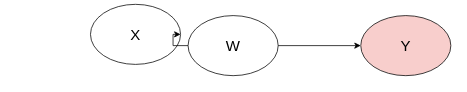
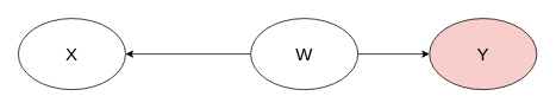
  <mxCell id="0" />
  <mxCell id="1" parent="0" />
- <mxCell id="2" value="&lt;font style=&quot;font-size: 20px&quot;&gt;X&lt;/font&gt;" style="ellipse;whiteSpace=wrap;html=1;" parent="1" vertex="1"><mxGeometry x="120" y="5" width="120" height="80" as="geometry" /></mxCell>
+ <mxCell id="2" value="&lt;font style=&quot;font-size: 20px&quot;&gt;X&lt;/font&gt;" style="ellipse;whiteSpace=wrap;html=1;" parent="1" vertex="1"><mxGeometry x="20" y="20" width="120" height="80" as="geometry" /></mxCell>
  <mxCell id="3" value="&lt;font style=&quot;font-size: 20px&quot;&gt;Y&lt;/font&gt;" style="ellipse;whiteSpace=wrap;html=1;fillColor=#f8cecc;" parent="1" vertex="1"><mxGeometry x="480" y="20" width="120" height="80" as="geometry" /></mxCell>
  <mxCell id="4" value="" style="edgeStyle=orthogonalEdgeStyle;rounded=0;orthogonalLoop=1;jettySize=auto;html=1;" edge="1" parent="1" source="5" target="2"><mxGeometry relative="1" as="geometry" /></mxCell>
- <mxCell id="5" value="&lt;font style=&quot;font-size: 20px&quot;&gt;W&lt;/font&gt;" style="ellipse;whiteSpace=wrap;html=1;" parent="1" vertex="1"><mxGeometry x="250" y="20" width="120" height="80" as="geometry" /></mxCell>
+ <mxCell id="5" value="&lt;font style=&quot;font-size: 20px&quot;&gt;W&lt;/font&gt;" style="ellipse;whiteSpace=wrap;html=1;" parent="1" vertex="1"><mxGeometry x="280" y="20" width="120" height="80" as="geometry" /></mxCell>
  <mxCell id="6" value="" style="endArrow=classic;html=1;exitX=1;exitY=0.5;exitDx=0;exitDy=0;entryX=0;entryY=0.5;entryDx=0;entryDy=0;" parent="1" source="5" target="3" edge="1"><mxGeometry width="50" height="50" relative="1" as="geometry"><mxPoint x="380" y="160" as="sourcePoint" /><mxPoint x="490" y="160" as="targetPoint" /></mxGeometry></mxCell>
